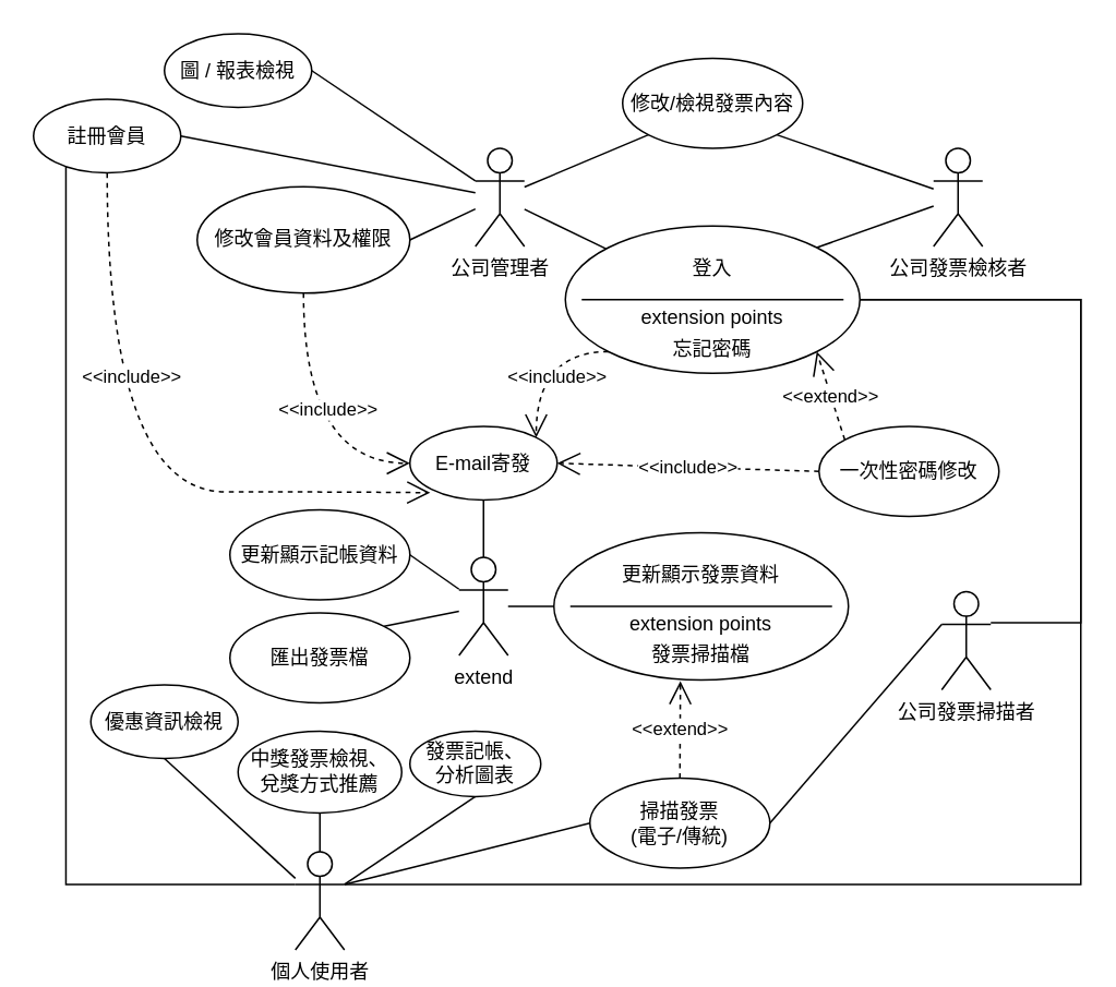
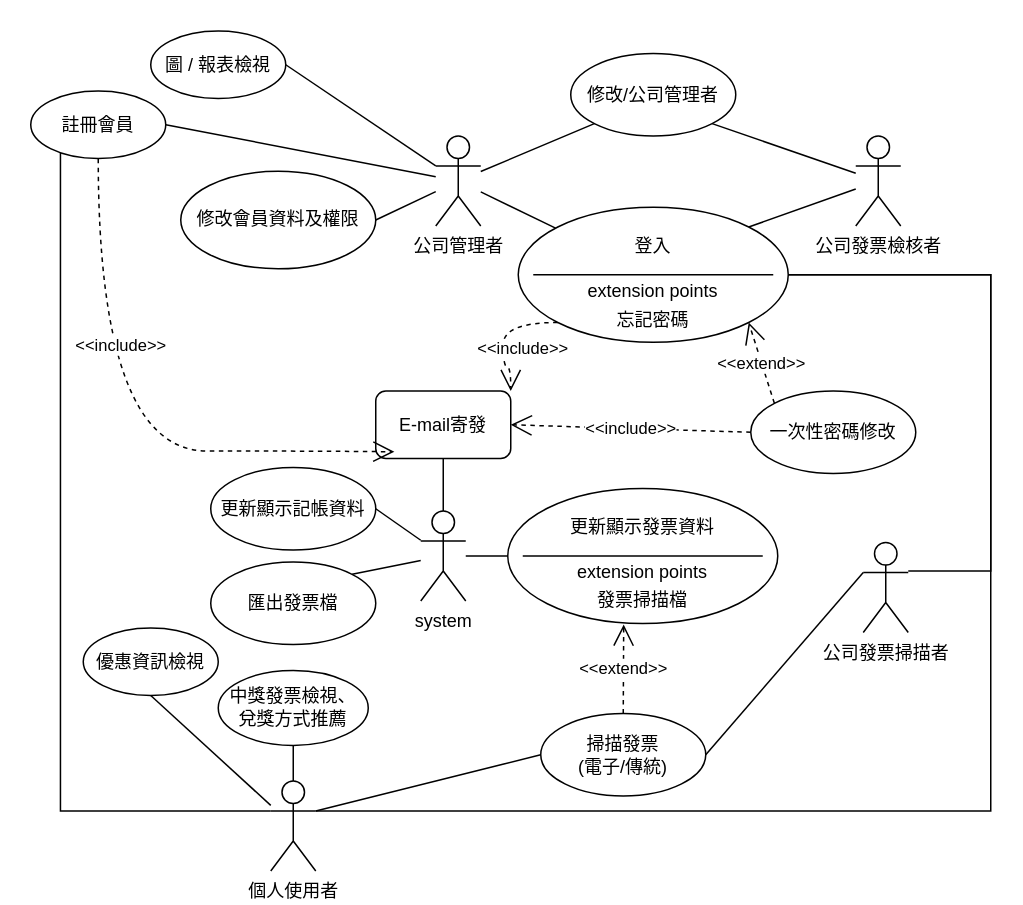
  <mxCell id="0" />
  <mxCell id="1" parent="0" />
  <mxCell id="2" style="rounded=0;orthogonalLoop=1;jettySize=auto;html=1;entryX=1;entryY=0.5;entryDx=0;entryDy=0;endArrow=none;endFill=0;" edge="1" parent="1" source="7" target="16"><mxGeometry relative="1" as="geometry" /></mxCell>
  <mxCell id="3" style="rounded=0;orthogonalLoop=1;jettySize=auto;html=1;entryX=1;entryY=0.5;entryDx=0;entryDy=0;endArrow=none;endFill=0;" edge="1" parent="1" source="7" target="17"><mxGeometry relative="1" as="geometry" /></mxCell>
  <mxCell id="4" style="rounded=0;orthogonalLoop=1;jettySize=auto;html=1;entryX=1;entryY=0.5;entryDx=0;entryDy=0;endArrow=none;endFill=0;" edge="1" parent="1" source="7" target="19"><mxGeometry relative="1" as="geometry" /></mxCell>
  <mxCell id="5" style="rounded=0;orthogonalLoop=1;jettySize=auto;html=1;entryX=0;entryY=1;entryDx=0;entryDy=0;endArrow=none;endFill=0;" edge="1" parent="1" source="7" target="18"><mxGeometry relative="1" as="geometry" /></mxCell>
  <mxCell id="6" style="rounded=0;orthogonalLoop=1;jettySize=auto;html=1;endArrow=none;endFill=0;" edge="1" parent="1" source="7" target="24"><mxGeometry relative="1" as="geometry" /></mxCell>
  <mxCell id="7" value="公司管理者" style="shape=umlActor;verticalLabelPosition=bottom;verticalAlign=top;html=1;outlineConnect=0;" vertex="1" parent="1"><mxGeometry x="290" y="90" width="30" height="60" as="geometry" /></mxCell>
  <mxCell id="8" style="rounded=0;orthogonalLoop=1;jettySize=auto;html=1;entryX=1;entryY=1;entryDx=0;entryDy=0;endArrow=none;endFill=0;" edge="1" parent="1" source="10" target="18"><mxGeometry relative="1" as="geometry" /></mxCell>
  <mxCell id="9" style="rounded=0;orthogonalLoop=1;jettySize=auto;html=1;entryX=1;entryY=0;entryDx=0;entryDy=0;endArrow=none;endFill=0;" edge="1" parent="1" source="10" target="24"><mxGeometry relative="1" as="geometry" /></mxCell>
  <mxCell id="10" value="公司發票檢核者" style="shape=umlActor;verticalLabelPosition=bottom;verticalAlign=top;html=1;outlineConnect=0;" vertex="1" parent="1"><mxGeometry x="570" y="90" width="30" height="60" as="geometry" /></mxCell>
  <mxCell id="11" style="rounded=0;orthogonalLoop=1;jettySize=auto;html=1;entryX=0.5;entryY=1;entryDx=0;entryDy=0;endArrow=none;endFill=0;" edge="1" parent="1" source="15" target="20"><mxGeometry relative="1" as="geometry" /></mxCell>
  <mxCell id="12" style="rounded=0;orthogonalLoop=1;jettySize=auto;html=1;entryX=1;entryY=0.5;entryDx=0;entryDy=0;endArrow=none;endFill=0;" edge="1" parent="1" source="15" target="47"><mxGeometry relative="1" as="geometry" /></mxCell>
  <mxCell id="13" style="edgeStyle=orthogonalEdgeStyle;rounded=0;orthogonalLoop=1;jettySize=auto;html=1;entryX=0;entryY=0.5;entryDx=0;entryDy=0;endArrow=none;endFill=0;" edge="1" parent="1" source="15" target="48"><mxGeometry relative="1" as="geometry" /></mxCell>
  <mxCell id="14" style="rounded=0;orthogonalLoop=1;jettySize=auto;html=1;entryX=1;entryY=0;entryDx=0;entryDy=0;endArrow=none;endFill=0;" edge="1" parent="1" source="15" target="53"><mxGeometry relative="1" as="geometry" /></mxCell>
- <mxCell id="15" value="extend" style="shape=umlActor;verticalLabelPosition=bottom;verticalAlign=top;html=1;outlineConnect=0;" vertex="1" parent="1"><mxGeometry x="280" y="340" width="30" height="60" as="geometry" /></mxCell>
+ <mxCell id="15" value="system" style="shape=umlActor;verticalLabelPosition=bottom;verticalAlign=top;html=1;outlineConnect=0;" vertex="1" parent="1"><mxGeometry x="280" y="340" width="30" height="60" as="geometry" /></mxCell>
  <mxCell id="16" value="註冊會員" style="ellipse;whiteSpace=wrap;html=1;aspect=fixed;" vertex="1" parent="1"><mxGeometry x="20" y="60" width="90" height="45" as="geometry" /></mxCell>
  <mxCell id="17" value="修改會員資料及權限" style="ellipse;whiteSpace=wrap;html=1;aspect=fixed;" vertex="1" parent="1"><mxGeometry x="120" y="113.5" width="130" height="65" as="geometry" /></mxCell>
- <mxCell id="18" value="修改/檢視發票內容" style="ellipse;whiteSpace=wrap;html=1;aspect=fixed;" vertex="1" parent="1"><mxGeometry x="380" y="35" width="110" height="55" as="geometry" /></mxCell>
+ <mxCell id="18" value="修改/公司管理者" style="ellipse;whiteSpace=wrap;html=1;aspect=fixed;" vertex="1" parent="1"><mxGeometry x="380" y="35" width="110" height="55" as="geometry" /></mxCell>
  <mxCell id="19" value="圖 / 報表檢視" style="ellipse;whiteSpace=wrap;html=1;aspect=fixed;" vertex="1" parent="1"><mxGeometry x="100" y="20" width="90" height="45" as="geometry" /></mxCell>
- <mxCell id="20" value="E-mail寄發" style="ellipse;whiteSpace=wrap;html=1;aspect=fixed;" vertex="1" parent="1"><mxGeometry x="250" y="260" width="90" height="45" as="geometry" /></mxCell>
- <mxCell id="21" value="&amp;lt;&amp;lt;include&amp;gt;&amp;gt;" style="endArrow=open;endSize=12;dashed=1;html=1;rounded=0;exitX=0.5;exitY=1;exitDx=0;exitDy=0;entryX=0;entryY=0.5;entryDx=0;entryDy=0;edgeStyle=orthogonalEdgeStyle;curved=1;" edge="1" parent="1" source="17" target="20"><mxGeometry x="-0.154" y="15" width="160" relative="1" as="geometry"><mxPoint x="20" y="282" as="sourcePoint" /><mxPoint x="180" y="282" as="targetPoint" /><mxPoint as="offset" /></mxGeometry></mxCell>
+ <mxCell id="20" value="E-mail寄發" style="whiteSpace=wrap;html=1;aspect=fixed;rounded=1;" vertex="1" parent="1"><mxGeometry x="250" y="260" width="90" height="45" as="geometry" /></mxCell>
  <mxCell id="22" value="&amp;lt;&amp;lt;include&amp;gt;&amp;gt;" style="endArrow=open;endSize=12;dashed=1;html=1;rounded=0;exitX=0.5;exitY=1;exitDx=0;exitDy=0;entryX=0.138;entryY=0.9;entryDx=0;entryDy=0;edgeStyle=orthogonalEdgeStyle;curved=1;entryPerimeter=0;" edge="1" parent="1" source="16" target="20"><mxGeometry x="-0.363" y="15" width="160" relative="1" as="geometry"><mxPoint x="330" y="230" as="sourcePoint" /><mxPoint x="425" y="360" as="targetPoint" /><mxPoint as="offset" /><Array as="points"><mxPoint x="65" y="300" /><mxPoint x="210" y="300" /></Array></mxGeometry></mxCell>
  <mxCell id="23" value="&amp;lt;&amp;lt;include&amp;gt;&amp;gt;" style="endArrow=open;endSize=12;dashed=1;html=1;rounded=0;entryX=1;entryY=0;entryDx=0;entryDy=0;edgeStyle=orthogonalEdgeStyle;curved=1;exitX=0;exitY=1;exitDx=0;exitDy=0;" edge="1" parent="1" source="24" target="20"><mxGeometry x="0.239" y="13" width="160" relative="1" as="geometry"><mxPoint x="390" y="280" as="sourcePoint" /><mxPoint x="475" y="390" as="targetPoint" /><mxPoint as="offset" /></mxGeometry></mxCell>
  <mxCell id="24" value="" style="ellipse;whiteSpace=wrap;html=1;aspect=fixed;" vertex="1" parent="1"><mxGeometry x="345" y="137.5" width="180" height="90" as="geometry" /></mxCell>
  <mxCell id="25" value="" style="line;strokeWidth=1;fillColor=none;align=left;verticalAlign=middle;spacingTop=-1;spacingLeft=3;spacingRight=3;rotatable=0;labelPosition=right;points=[];portConstraint=eastwest;strokeColor=inherit;" vertex="1" parent="1"><mxGeometry x="355" y="178.5" width="160" height="8" as="geometry" /></mxCell>
  <mxCell id="26" value="登入" style="text;html=1;strokeColor=none;fillColor=none;align=center;verticalAlign=middle;whiteSpace=wrap;rounded=0;" vertex="1" parent="1"><mxGeometry x="405" y="148.5" width="60" height="30" as="geometry" /></mxCell>
  <mxCell id="27" value="extension points" style="text;html=1;strokeColor=none;fillColor=none;align=center;verticalAlign=middle;whiteSpace=wrap;rounded=0;" vertex="1" parent="1"><mxGeometry x="385" y="178.5" width="100" height="30" as="geometry" /></mxCell>
  <mxCell id="28" value="忘記密碼" style="text;html=1;strokeColor=none;fillColor=none;align=center;verticalAlign=middle;whiteSpace=wrap;rounded=0;" vertex="1" parent="1"><mxGeometry x="385" y="197.5" width="100" height="30" as="geometry" /></mxCell>
  <mxCell id="29" value="一次性密碼修改" style="ellipse;whiteSpace=wrap;html=1;aspect=fixed;" vertex="1" parent="1"><mxGeometry x="500" y="260" width="110" height="55" as="geometry" /></mxCell>
  <mxCell id="30" value="&amp;lt;&amp;lt;extend&amp;gt;&amp;gt;" style="endArrow=open;endSize=12;dashed=1;html=1;rounded=0;entryX=1;entryY=1;entryDx=0;entryDy=0;exitX=0;exitY=0;exitDx=0;exitDy=0;endFill=0;" edge="1" parent="1" source="29" target="24"><mxGeometry width="160" relative="1" as="geometry"><mxPoint x="360" y="300" as="sourcePoint" /><mxPoint x="520" y="300" as="targetPoint" /></mxGeometry></mxCell>
  <mxCell id="31" value="&amp;lt;&amp;lt;include&amp;gt;&amp;gt;" style="endArrow=open;endSize=12;dashed=1;html=1;rounded=0;entryX=1;entryY=0.5;entryDx=0;entryDy=0;exitX=0;exitY=0.5;exitDx=0;exitDy=0;endFill=0;" edge="1" parent="1" source="29" target="20"><mxGeometry width="160" relative="1" as="geometry"><mxPoint x="526" y="278" as="sourcePoint" /><mxPoint x="509" y="224" as="targetPoint" /></mxGeometry></mxCell>
  <mxCell id="32" style="rounded=0;orthogonalLoop=1;jettySize=auto;html=1;entryX=0;entryY=0.5;entryDx=0;entryDy=0;endArrow=none;endFill=0;exitX=1;exitY=0.333;exitDx=0;exitDy=0;exitPerimeter=0;" edge="1" parent="1" source="38" target="42"><mxGeometry relative="1" as="geometry"><mxPoint x="240" y="520" as="sourcePoint" /></mxGeometry></mxCell>
  <mxCell id="33" style="edgeStyle=orthogonalEdgeStyle;rounded=0;orthogonalLoop=1;jettySize=auto;html=1;entryX=1;entryY=0.5;entryDx=0;entryDy=0;endArrow=none;endFill=0;exitX=1;exitY=0.333;exitDx=0;exitDy=0;exitPerimeter=0;" edge="1" parent="1" source="38" target="24"><mxGeometry relative="1" as="geometry"><Array as="points"><mxPoint x="660" y="540" /><mxPoint x="660" y="182" /></Array></mxGeometry></mxCell>
- <mxCell id="34" style="rounded=0;orthogonalLoop=1;jettySize=auto;html=1;entryX=0.5;entryY=1;entryDx=0;entryDy=0;endArrow=none;endFill=0;" edge="1" parent="1" source="38" target="44"><mxGeometry relative="1" as="geometry" /></mxCell>
  <mxCell id="35" style="rounded=0;orthogonalLoop=1;jettySize=auto;html=1;entryX=0.5;entryY=1;entryDx=0;entryDy=0;endArrow=none;endFill=0;" edge="1" parent="1" source="38" target="45"><mxGeometry relative="1" as="geometry" /></mxCell>
  <mxCell id="36" style="rounded=0;orthogonalLoop=1;jettySize=auto;html=1;entryX=0.5;entryY=1;entryDx=0;entryDy=0;endArrow=none;endFill=0;" edge="1" parent="1" source="38" target="46"><mxGeometry relative="1" as="geometry" /></mxCell>
  <mxCell id="37" style="edgeStyle=orthogonalEdgeStyle;rounded=0;orthogonalLoop=1;jettySize=auto;html=1;entryX=0.22;entryY=0.919;entryDx=0;entryDy=0;entryPerimeter=0;endArrow=none;endFill=0;exitX=0;exitY=0.333;exitDx=0;exitDy=0;exitPerimeter=0;" edge="1" parent="1" source="38" target="16"><mxGeometry relative="1" as="geometry"><Array as="points"><mxPoint x="40" y="540" /><mxPoint x="40" y="101" /></Array></mxGeometry></mxCell>
  <mxCell id="38" value="個人使用者" style="shape=umlActor;verticalLabelPosition=bottom;verticalAlign=top;html=1;outlineConnect=0;" vertex="1" parent="1"><mxGeometry x="180" y="520" width="30" height="60" as="geometry" /></mxCell>
  <mxCell id="39" style="rounded=0;orthogonalLoop=1;jettySize=auto;html=1;entryX=1;entryY=0.5;entryDx=0;entryDy=0;endArrow=none;endFill=0;exitX=0;exitY=0.333;exitDx=0;exitDy=0;exitPerimeter=0;" edge="1" parent="1" source="41" target="42"><mxGeometry relative="1" as="geometry" /></mxCell>
  <mxCell id="40" style="edgeStyle=orthogonalEdgeStyle;rounded=0;orthogonalLoop=1;jettySize=auto;html=1;entryX=1;entryY=0.5;entryDx=0;entryDy=0;endArrow=none;endFill=0;" edge="1" parent="1" source="41" target="24"><mxGeometry relative="1" as="geometry"><Array as="points"><mxPoint x="660" y="380" /><mxPoint x="660" y="183" /></Array></mxGeometry></mxCell>
  <mxCell id="41" value="公司發票掃描者" style="shape=umlActor;verticalLabelPosition=bottom;verticalAlign=top;html=1;outlineConnect=0;" vertex="1" parent="1"><mxGeometry x="575" y="361" width="30" height="60" as="geometry" /></mxCell>
  <mxCell id="42" value="掃描發票&lt;br&gt;(電子/傳統)" style="ellipse;whiteSpace=wrap;html=1;aspect=fixed;" vertex="1" parent="1"><mxGeometry x="360" y="475" width="110" height="55" as="geometry" /></mxCell>
  <mxCell id="43" value="&amp;lt;&amp;lt;extend&amp;gt;&amp;gt;" style="endArrow=open;endSize=12;dashed=1;html=1;rounded=0;exitX=0.5;exitY=0;exitDx=0;exitDy=0;endFill=0;entryX=0.373;entryY=1.022;entryDx=0;entryDy=0;entryPerimeter=0;" edge="1" parent="1" source="42" target="52"><mxGeometry width="160" relative="1" as="geometry"><mxPoint x="525" y="434" as="sourcePoint" /><mxPoint x="480" y="450" as="targetPoint" /></mxGeometry></mxCell>
- <mxCell id="44" value="發票記帳、&lt;br&gt;分析圖表" style="ellipse;whiteSpace=wrap;html=1;aspect=fixed;" vertex="1" parent="1"><mxGeometry x="250" y="446.25" width="80" height="40" as="geometry" /></mxCell>
  <mxCell id="45" value="中獎發票檢視、&lt;br&gt;兌獎方式推薦" style="ellipse;whiteSpace=wrap;html=1;aspect=fixed;" vertex="1" parent="1"><mxGeometry x="145" y="446.25" width="100" height="50" as="geometry" /></mxCell>
  <mxCell id="46" value="優惠資訊檢視" style="ellipse;whiteSpace=wrap;html=1;aspect=fixed;" vertex="1" parent="1"><mxGeometry x="55" y="418" width="90" height="45" as="geometry" /></mxCell>
  <mxCell id="47" value="更新顯示記帳資料" style="ellipse;whiteSpace=wrap;html=1;aspect=fixed;" vertex="1" parent="1"><mxGeometry x="140" y="311" width="110" height="55" as="geometry" /></mxCell>
  <mxCell id="48" value="" style="ellipse;whiteSpace=wrap;html=1;aspect=fixed;" vertex="1" parent="1"><mxGeometry x="338" y="325" width="180" height="90" as="geometry" /></mxCell>
  <mxCell id="49" value="" style="line;strokeWidth=1;fillColor=none;align=left;verticalAlign=middle;spacingTop=-1;spacingLeft=3;spacingRight=3;rotatable=0;labelPosition=right;points=[];portConstraint=eastwest;strokeColor=inherit;" vertex="1" parent="1"><mxGeometry x="348" y="366" width="160" height="8" as="geometry" /></mxCell>
  <mxCell id="50" value="更新顯示發票資料" style="text;html=1;strokeColor=none;fillColor=none;align=center;verticalAlign=middle;whiteSpace=wrap;rounded=0;" vertex="1" parent="1"><mxGeometry x="378" y="336" width="100" height="30" as="geometry" /></mxCell>
  <mxCell id="51" value="extension points" style="text;html=1;strokeColor=none;fillColor=none;align=center;verticalAlign=middle;whiteSpace=wrap;rounded=0;" vertex="1" parent="1"><mxGeometry x="378" y="366" width="100" height="30" as="geometry" /></mxCell>
  <mxCell id="52" value="發票掃描檔" style="text;html=1;strokeColor=none;fillColor=none;align=center;verticalAlign=middle;whiteSpace=wrap;rounded=0;" vertex="1" parent="1"><mxGeometry x="378" y="385" width="100" height="30" as="geometry" /></mxCell>
  <mxCell id="53" value="匯出發票檔" style="ellipse;whiteSpace=wrap;html=1;aspect=fixed;" vertex="1" parent="1"><mxGeometry x="140" y="374" width="110" height="55" as="geometry" /></mxCell>
